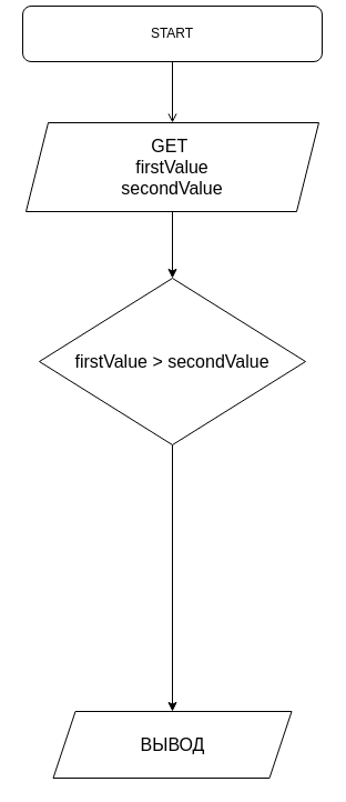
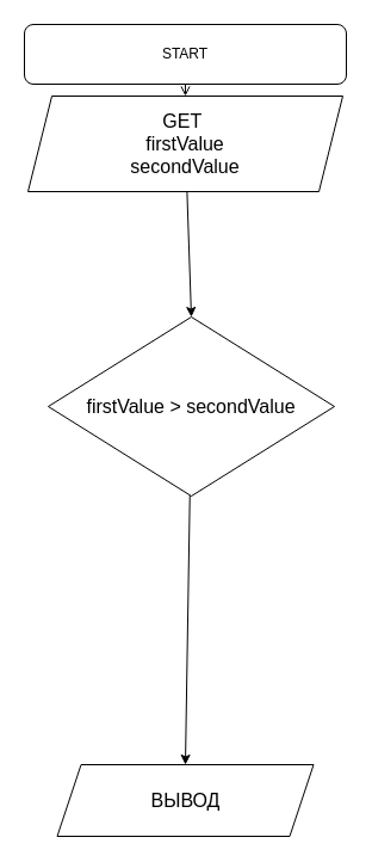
  <mxCell id="0" />
  <mxCell id="1" parent="0" />
  <mxCell id="2" style="edgeStyle=none;html=1;exitX=0.5;exitY=1;exitDx=0;exitDy=0;entryX=0.5;entryY=0;entryDx=0;entryDy=0;fontSize=16;endArrow=open;" edge="1" parent="1" source="3" target="5"><mxGeometry relative="1" as="geometry" /></mxCell>
- <mxCell id="3" value="START" style="rounded=1;whiteSpace=wrap;html=1;" vertex="1" parent="1"><mxGeometry x="20" y="5" width="270" height="50" as="geometry" /></mxCell>
+ <mxCell id="3" value="START" style="rounded=1;whiteSpace=wrap;html=1;" vertex="1" parent="1"><mxGeometry x="20" y="20" width="270" height="50" as="geometry" /></mxCell>
  <mxCell id="4" style="edgeStyle=none;html=1;entryX=0.5;entryY=0;entryDx=0;entryDy=0;fontSize=16;" edge="1" parent="1" source="5" target="7"><mxGeometry relative="1" as="geometry" /></mxCell>
- <mxCell id="5" value="&lt;div style=&quot;font-size: 16px&quot;&gt;&lt;font style=&quot;font-size: 16px&quot;&gt;GET&amp;nbsp;&lt;/font&gt;&lt;/div&gt;&lt;div style=&quot;font-size: 16px&quot;&gt;&lt;font style=&quot;font-size: 16px&quot;&gt;firstValue&lt;/font&gt;&lt;/div&gt;&lt;div style=&quot;font-size: 16px&quot;&gt;&lt;font style=&quot;font-size: 16px&quot;&gt;secondValue&lt;/font&gt;&lt;/div&gt;" style="shape=parallelogram;perimeter=parallelogramPerimeter;whiteSpace=wrap;html=1;fixedSize=1;" vertex="1" parent="1"><mxGeometry x="23" y="110" width="264" height="80" as="geometry" /></mxCell>
+ <mxCell id="5" value="&lt;div style=&quot;font-size: 16px&quot;&gt;&lt;font style=&quot;font-size: 16px&quot;&gt;GET&amp;nbsp;&lt;/font&gt;&lt;/div&gt;&lt;div style=&quot;font-size: 16px&quot;&gt;&lt;font style=&quot;font-size: 16px&quot;&gt;firstValue&lt;/font&gt;&lt;/div&gt;&lt;div style=&quot;font-size: 16px&quot;&gt;&lt;font style=&quot;font-size: 16px&quot;&gt;secondValue&lt;/font&gt;&lt;/div&gt;" style="shape=parallelogram;perimeter=parallelogramPerimeter;whiteSpace=wrap;html=1;fixedSize=1;" vertex="1" parent="1"><mxGeometry x="23" y="80" width="264" height="80" as="geometry" /></mxCell>
  <mxCell id="6" style="edgeStyle=none;html=1;fontSize=16;" edge="1" parent="1" source="7"><mxGeometry relative="1" as="geometry"><mxPoint x="155" y="640" as="targetPoint" /></mxGeometry></mxCell>
- <mxCell id="7" value="firstValue &amp;gt; secondValue" style="rhombus;whiteSpace=wrap;html=1;fontSize=16;" vertex="1" parent="1"><mxGeometry x="35" y="250" width="240" height="150" as="geometry" /></mxCell>
+ <mxCell id="7" value="firstValue &amp;gt; secondValue" style="rhombus;whiteSpace=wrap;html=1;fontSize=16;" vertex="1" parent="1"><mxGeometry x="40" y="265" width="240" height="150" as="geometry" /></mxCell>
  <mxCell id="8" value="ВЫВОД" style="shape=parallelogram;perimeter=parallelogramPerimeter;whiteSpace=wrap;html=1;fixedSize=1;fontSize=16;" vertex="1" parent="1"><mxGeometry x="47.5" y="640" width="215" height="60" as="geometry" /></mxCell>
